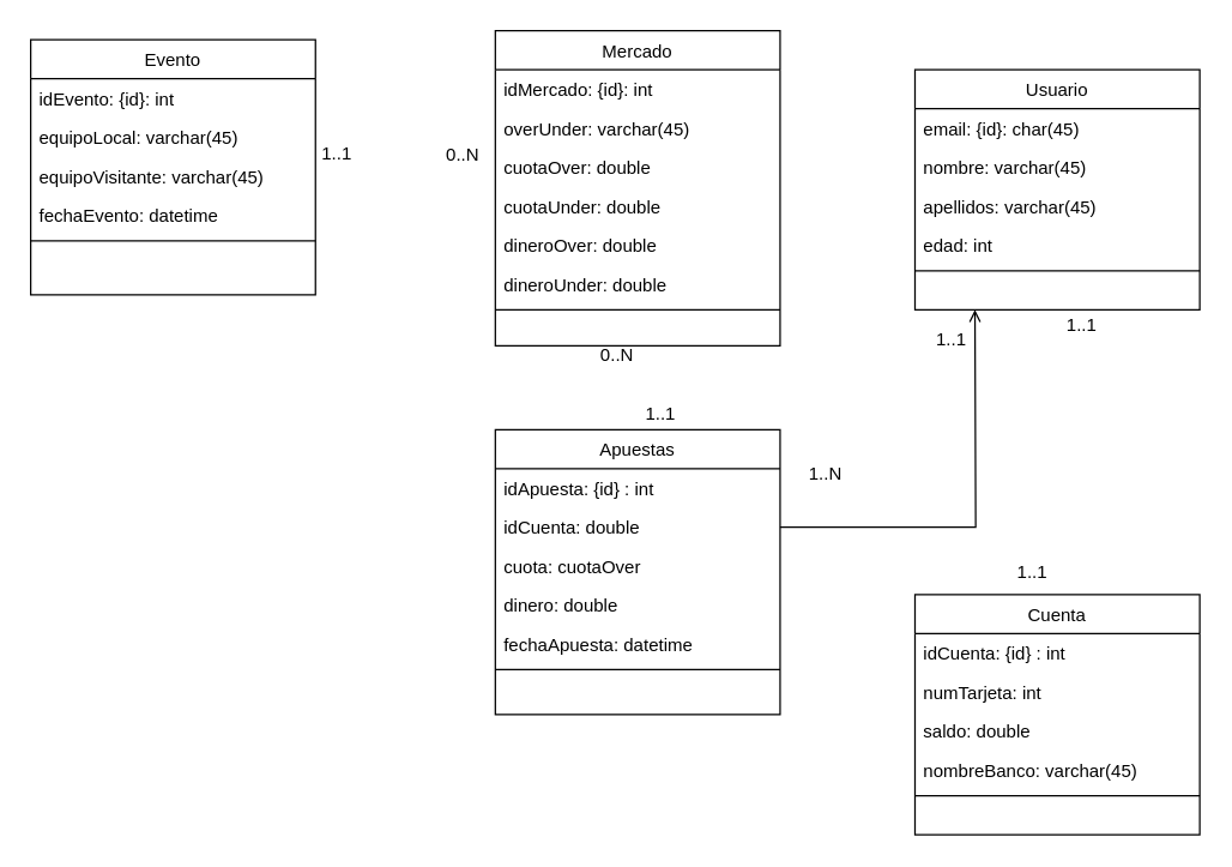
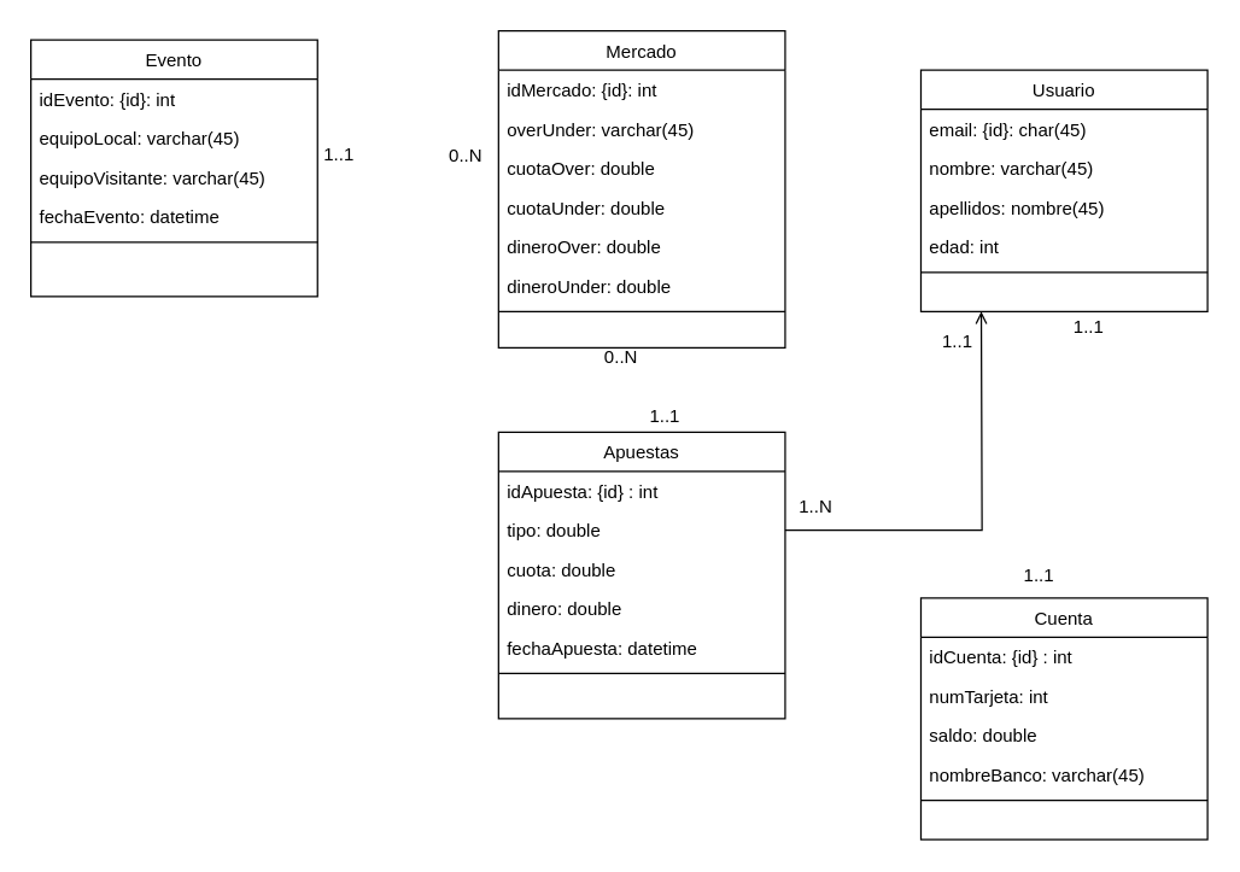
  <mxCell id="0" />
  <mxCell id="1" parent="0" />
  <mxCell id="2" value="Apuestas" style="swimlane;fontStyle=0;align=center;verticalAlign=top;childLayout=stackLayout;horizontal=1;startSize=26;horizontalStack=0;resizeParent=1;resizeLast=0;collapsible=1;marginBottom=0;rounded=0;shadow=0;strokeWidth=1;" parent="1" vertex="1"><mxGeometry x="330" y="286" width="190" height="190" as="geometry"><mxRectangle x="230" y="140" width="160" height="26" as="alternateBounds" /></mxGeometry></mxCell>
  <mxCell id="3" value="idApuesta: {id} : int" style="text;align=left;verticalAlign=top;spacingLeft=4;spacingRight=4;overflow=hidden;rotatable=0;points=[[0,0.5],[1,0.5]];portConstraint=eastwest;" parent="2" vertex="1"><mxGeometry y="26" width="190" height="26" as="geometry" /></mxCell>
- <mxCell id="4" value="idCuenta: double" style="text;align=left;verticalAlign=top;spacingLeft=4;spacingRight=4;overflow=hidden;rotatable=0;points=[[0,0.5],[1,0.5]];portConstraint=eastwest;rounded=0;shadow=0;html=0;" parent="2" vertex="1"><mxGeometry y="52" width="190" height="26" as="geometry" /></mxCell>
- <mxCell id="5" value="cuota: cuotaOver" style="text;align=left;verticalAlign=top;spacingLeft=4;spacingRight=4;overflow=hidden;rotatable=0;points=[[0,0.5],[1,0.5]];portConstraint=eastwest;rounded=0;shadow=0;html=0;" parent="2" vertex="1"><mxGeometry y="78" width="190" height="26" as="geometry" /></mxCell>
+ <mxCell id="4" value="tipo: double" style="text;align=left;verticalAlign=top;spacingLeft=4;spacingRight=4;overflow=hidden;rotatable=0;points=[[0,0.5],[1,0.5]];portConstraint=eastwest;rounded=0;shadow=0;html=0;" parent="2" vertex="1"><mxGeometry y="52" width="190" height="26" as="geometry" /></mxCell>
+ <mxCell id="5" value="cuota: double" style="text;align=left;verticalAlign=top;spacingLeft=4;spacingRight=4;overflow=hidden;rotatable=0;points=[[0,0.5],[1,0.5]];portConstraint=eastwest;rounded=0;shadow=0;html=0;" parent="2" vertex="1"><mxGeometry y="78" width="190" height="26" as="geometry" /></mxCell>
  <mxCell id="6" value="dinero: double" style="text;align=left;verticalAlign=top;spacingLeft=4;spacingRight=4;overflow=hidden;rotatable=0;points=[[0,0.5],[1,0.5]];portConstraint=eastwest;rounded=0;shadow=0;html=0;" parent="2" vertex="1"><mxGeometry y="104" width="190" height="26" as="geometry" /></mxCell>
  <mxCell id="7" value="fechaApuesta: datetime" style="text;align=left;verticalAlign=top;spacingLeft=4;spacingRight=4;overflow=hidden;rotatable=0;points=[[0,0.5],[1,0.5]];portConstraint=eastwest;rounded=0;shadow=0;html=0;" parent="2" vertex="1"><mxGeometry y="130" width="190" height="26" as="geometry" /></mxCell>
  <mxCell id="8" value="" style="line;html=1;strokeWidth=1;align=left;verticalAlign=middle;spacingTop=-1;spacingLeft=3;spacingRight=3;rotatable=0;labelPosition=right;points=[];portConstraint=eastwest;" parent="2" vertex="1"><mxGeometry y="156" width="190" height="8" as="geometry" /></mxCell>
  <mxCell id="9" value="1..1" style="text;html=1;align=center;verticalAlign=middle;resizable=0;points=[];autosize=1;" parent="1" vertex="1"><mxGeometry x="204" y="92" width="40" height="20" as="geometry" /></mxCell>
  <mxCell id="10" value="0..N" style="text;html=1;align=center;verticalAlign=middle;resizable=0;points=[];autosize=1;" parent="1" vertex="1"><mxGeometry x="288" y="93" width="40" height="20" as="geometry" /></mxCell>
  <mxCell id="11" value="Usuario" style="swimlane;fontStyle=0;align=center;verticalAlign=top;childLayout=stackLayout;horizontal=1;startSize=26;horizontalStack=0;resizeParent=1;resizeLast=0;collapsible=1;marginBottom=0;rounded=0;shadow=0;strokeWidth=1;" parent="1" vertex="1"><mxGeometry x="610" y="46" width="190" height="160" as="geometry"><mxRectangle x="230" y="140" width="160" height="26" as="alternateBounds" /></mxGeometry></mxCell>
  <mxCell id="12" value="email: {id}: char(45)" style="text;align=left;verticalAlign=top;spacingLeft=4;spacingRight=4;overflow=hidden;rotatable=0;points=[[0,0.5],[1,0.5]];portConstraint=eastwest;" parent="11" vertex="1"><mxGeometry y="26" width="190" height="26" as="geometry" /></mxCell>
  <mxCell id="13" value="nombre: varchar(45)" style="text;align=left;verticalAlign=top;spacingLeft=4;spacingRight=4;overflow=hidden;rotatable=0;points=[[0,0.5],[1,0.5]];portConstraint=eastwest;rounded=0;shadow=0;html=0;" parent="11" vertex="1"><mxGeometry y="52" width="190" height="26" as="geometry" /></mxCell>
- <mxCell id="14" value="apellidos: varchar(45)" style="text;align=left;verticalAlign=top;spacingLeft=4;spacingRight=4;overflow=hidden;rotatable=0;points=[[0,0.5],[1,0.5]];portConstraint=eastwest;rounded=0;shadow=0;html=0;" parent="11" vertex="1"><mxGeometry y="78" width="190" height="26" as="geometry" /></mxCell>
+ <mxCell id="14" value="apellidos: nombre(45)" style="text;align=left;verticalAlign=top;spacingLeft=4;spacingRight=4;overflow=hidden;rotatable=0;points=[[0,0.5],[1,0.5]];portConstraint=eastwest;rounded=0;shadow=0;html=0;" parent="11" vertex="1"><mxGeometry y="78" width="190" height="26" as="geometry" /></mxCell>
  <mxCell id="15" value="edad: int" style="text;align=left;verticalAlign=top;spacingLeft=4;spacingRight=4;overflow=hidden;rotatable=0;points=[[0,0.5],[1,0.5]];portConstraint=eastwest;rounded=0;shadow=0;html=0;" parent="11" vertex="1"><mxGeometry y="104" width="190" height="26" as="geometry" /></mxCell>
  <mxCell id="16" value="" style="line;html=1;strokeWidth=1;align=left;verticalAlign=middle;spacingTop=-1;spacingLeft=3;spacingRight=3;rotatable=0;labelPosition=right;points=[];portConstraint=eastwest;" parent="11" vertex="1"><mxGeometry y="130" width="190" height="8" as="geometry" /></mxCell>
  <mxCell id="17" value="1..1" style="text;html=1;align=center;verticalAlign=middle;resizable=0;points=[];autosize=1;" parent="1" vertex="1"><mxGeometry x="701" y="207" width="40" height="20" as="geometry" /></mxCell>
  <mxCell id="18" value="1..1" style="text;html=1;align=center;verticalAlign=middle;resizable=0;points=[];autosize=1;" parent="1" vertex="1"><mxGeometry x="668" y="371" width="40" height="20" as="geometry" /></mxCell>
  <mxCell id="19" value="Evento" style="swimlane;fontStyle=0;align=center;verticalAlign=top;childLayout=stackLayout;horizontal=1;startSize=26;horizontalStack=0;resizeParent=1;resizeLast=0;collapsible=1;marginBottom=0;rounded=0;shadow=0;strokeWidth=1;" parent="1" vertex="1"><mxGeometry x="20" y="26" width="190" height="170" as="geometry"><mxRectangle x="230" y="140" width="160" height="26" as="alternateBounds" /></mxGeometry></mxCell>
  <mxCell id="20" value="idEvento: {id}: int" style="text;align=left;verticalAlign=top;spacingLeft=4;spacingRight=4;overflow=hidden;rotatable=0;points=[[0,0.5],[1,0.5]];portConstraint=eastwest;" parent="19" vertex="1"><mxGeometry y="26" width="190" height="26" as="geometry" /></mxCell>
  <mxCell id="21" value="equipoLocal: varchar(45)" style="text;align=left;verticalAlign=top;spacingLeft=4;spacingRight=4;overflow=hidden;rotatable=0;points=[[0,0.5],[1,0.5]];portConstraint=eastwest;" parent="19" vertex="1"><mxGeometry y="52" width="190" height="26" as="geometry" /></mxCell>
  <mxCell id="22" value="equipoVisitante: varchar(45)" style="text;align=left;verticalAlign=top;spacingLeft=4;spacingRight=4;overflow=hidden;rotatable=0;points=[[0,0.5],[1,0.5]];portConstraint=eastwest;rounded=0;shadow=0;html=0;" parent="19" vertex="1"><mxGeometry y="78" width="190" height="26" as="geometry" /></mxCell>
  <mxCell id="23" value="fechaEvento: datetime" style="text;align=left;verticalAlign=top;spacingLeft=4;spacingRight=4;overflow=hidden;rotatable=0;points=[[0,0.5],[1,0.5]];portConstraint=eastwest;rounded=0;shadow=0;html=0;" parent="19" vertex="1"><mxGeometry y="104" width="190" height="26" as="geometry" /></mxCell>
  <mxCell id="24" value="" style="line;html=1;strokeWidth=1;align=left;verticalAlign=middle;spacingTop=-1;spacingLeft=3;spacingRight=3;rotatable=0;labelPosition=right;points=[];portConstraint=eastwest;" parent="19" vertex="1"><mxGeometry y="130" width="190" height="8" as="geometry" /></mxCell>
  <mxCell id="25" value="Mercado" style="swimlane;fontStyle=0;align=center;verticalAlign=top;childLayout=stackLayout;horizontal=1;startSize=26;horizontalStack=0;resizeParent=1;resizeLast=0;collapsible=1;marginBottom=0;rounded=0;shadow=0;strokeWidth=1;" parent="1" vertex="1"><mxGeometry x="330" y="20" width="190" height="210" as="geometry"><mxRectangle x="230" y="140" width="160" height="26" as="alternateBounds" /></mxGeometry></mxCell>
  <mxCell id="26" value="idMercado: {id}: int" style="text;align=left;verticalAlign=top;spacingLeft=4;spacingRight=4;overflow=hidden;rotatable=0;points=[[0,0.5],[1,0.5]];portConstraint=eastwest;" parent="25" vertex="1"><mxGeometry y="26" width="190" height="26" as="geometry" /></mxCell>
  <mxCell id="27" value="overUnder: varchar(45)" style="text;align=left;verticalAlign=top;spacingLeft=4;spacingRight=4;overflow=hidden;rotatable=0;points=[[0,0.5],[1,0.5]];portConstraint=eastwest;" parent="25" vertex="1"><mxGeometry y="52" width="190" height="26" as="geometry" /></mxCell>
  <mxCell id="28" value="cuotaOver: double" style="text;align=left;verticalAlign=top;spacingLeft=4;spacingRight=4;overflow=hidden;rotatable=0;points=[[0,0.5],[1,0.5]];portConstraint=eastwest;rounded=0;shadow=0;html=0;" parent="25" vertex="1"><mxGeometry y="78" width="190" height="26" as="geometry" /></mxCell>
  <mxCell id="29" value="cuotaUnder: double" style="text;align=left;verticalAlign=top;spacingLeft=4;spacingRight=4;overflow=hidden;rotatable=0;points=[[0,0.5],[1,0.5]];portConstraint=eastwest;rounded=0;shadow=0;html=0;" parent="25" vertex="1"><mxGeometry y="104" width="190" height="26" as="geometry" /></mxCell>
  <mxCell id="30" value="dineroOver: double" style="text;align=left;verticalAlign=top;spacingLeft=4;spacingRight=4;overflow=hidden;rotatable=0;points=[[0,0.5],[1,0.5]];portConstraint=eastwest;rounded=0;shadow=0;html=0;" parent="25" vertex="1"><mxGeometry y="130" width="190" height="26" as="geometry" /></mxCell>
  <mxCell id="31" value="dineroUnder: double" style="text;align=left;verticalAlign=top;spacingLeft=4;spacingRight=4;overflow=hidden;rotatable=0;points=[[0,0.5],[1,0.5]];portConstraint=eastwest;rounded=0;shadow=0;html=0;" parent="25" vertex="1"><mxGeometry y="156" width="190" height="26" as="geometry" /></mxCell>
  <mxCell id="32" value="" style="line;html=1;strokeWidth=1;align=left;verticalAlign=middle;spacingTop=-1;spacingLeft=3;spacingRight=3;rotatable=0;labelPosition=right;points=[];portConstraint=eastwest;" parent="25" vertex="1"><mxGeometry y="182" width="190" height="8" as="geometry" /></mxCell>
  <mxCell id="33" value="Cuenta" style="swimlane;fontStyle=0;align=center;verticalAlign=top;childLayout=stackLayout;horizontal=1;startSize=26;horizontalStack=0;resizeParent=1;resizeLast=0;collapsible=1;marginBottom=0;rounded=0;shadow=0;strokeWidth=1;" parent="1" vertex="1"><mxGeometry x="610" y="396" width="190" height="160" as="geometry"><mxRectangle x="230" y="140" width="160" height="26" as="alternateBounds" /></mxGeometry></mxCell>
  <mxCell id="34" value="idCuenta: {id} : int" style="text;align=left;verticalAlign=top;spacingLeft=4;spacingRight=4;overflow=hidden;rotatable=0;points=[[0,0.5],[1,0.5]];portConstraint=eastwest;" parent="33" vertex="1"><mxGeometry y="26" width="190" height="26" as="geometry" /></mxCell>
  <mxCell id="35" value="numTarjeta: int" style="text;align=left;verticalAlign=top;spacingLeft=4;spacingRight=4;overflow=hidden;rotatable=0;points=[[0,0.5],[1,0.5]];portConstraint=eastwest;" parent="33" vertex="1"><mxGeometry y="52" width="190" height="26" as="geometry" /></mxCell>
  <mxCell id="36" value="saldo: double" style="text;align=left;verticalAlign=top;spacingLeft=4;spacingRight=4;overflow=hidden;rotatable=0;points=[[0,0.5],[1,0.5]];portConstraint=eastwest;rounded=0;shadow=0;html=0;" parent="33" vertex="1"><mxGeometry y="78" width="190" height="26" as="geometry" /></mxCell>
  <mxCell id="37" value="nombreBanco: varchar(45)" style="text;align=left;verticalAlign=top;spacingLeft=4;spacingRight=4;overflow=hidden;rotatable=0;points=[[0,0.5],[1,0.5]];portConstraint=eastwest;rounded=0;shadow=0;html=0;" parent="33" vertex="1"><mxGeometry y="104" width="190" height="26" as="geometry" /></mxCell>
  <mxCell id="38" value="" style="line;html=1;strokeWidth=1;align=left;verticalAlign=middle;spacingTop=-1;spacingLeft=3;spacingRight=3;rotatable=0;labelPosition=right;points=[];portConstraint=eastwest;" parent="33" vertex="1"><mxGeometry y="130" width="190" height="8" as="geometry" /></mxCell>
  <mxCell id="39" style="edgeStyle=orthogonalEdgeStyle;orthogonalLoop=1;jettySize=auto;html=1;exitX=1;exitY=0.5;exitDx=0;exitDy=0;endArrow=open;endFill=0;strokeColor=#000000;rounded=0;" parent="1" source="4" edge="1"><mxGeometry relative="1" as="geometry"><mxPoint x="650" y="206" as="targetPoint" /></mxGeometry></mxCell>
  <mxCell id="40" value="1..1" style="text;html=1;align=center;verticalAlign=middle;resizable=0;points=[];autosize=1;" parent="1" vertex="1"><mxGeometry x="420" y="266" width="40" height="20" as="geometry" /></mxCell>
  <mxCell id="41" value="0..N" style="text;html=1;align=center;verticalAlign=middle;resizable=0;points=[];autosize=1;" parent="1" vertex="1"><mxGeometry x="391" y="227" width="40" height="20" as="geometry" /></mxCell>
- <mxCell id="42" value="1..N" style="text;html=1;align=center;verticalAlign=middle;resizable=0;points=[];autosize=1;" parent="1" vertex="1"><mxGeometry x="530" y="306" width="40" height="20" as="geometry" /></mxCell>
+ <mxCell id="42" value="1..N" style="text;html=1;align=center;verticalAlign=middle;resizable=0;points=[];autosize=1;" parent="1" vertex="1"><mxGeometry x="520" y="326" width="40" height="20" as="geometry" /></mxCell>
  <mxCell id="43" value="1..1" style="text;html=1;align=center;verticalAlign=middle;resizable=0;points=[];autosize=1;" parent="1" vertex="1"><mxGeometry x="614" y="216" width="40" height="20" as="geometry" /></mxCell>
